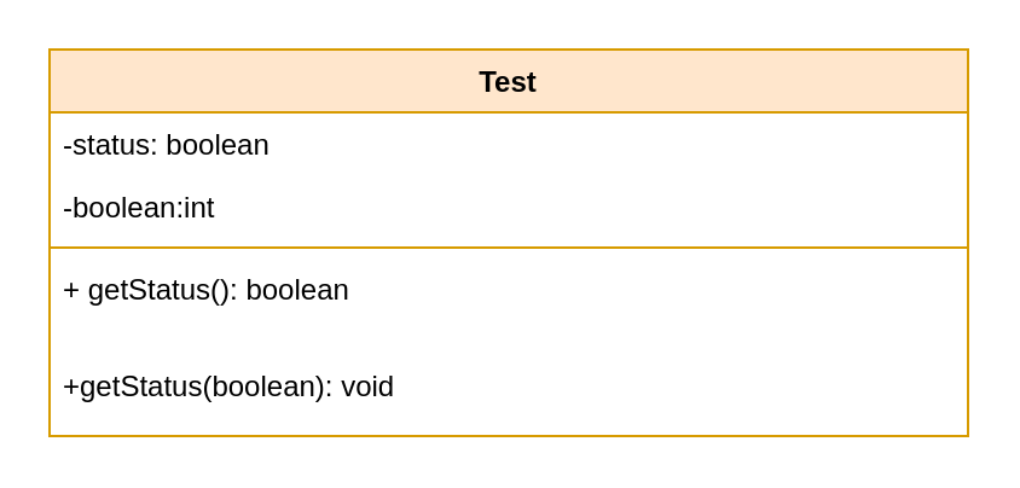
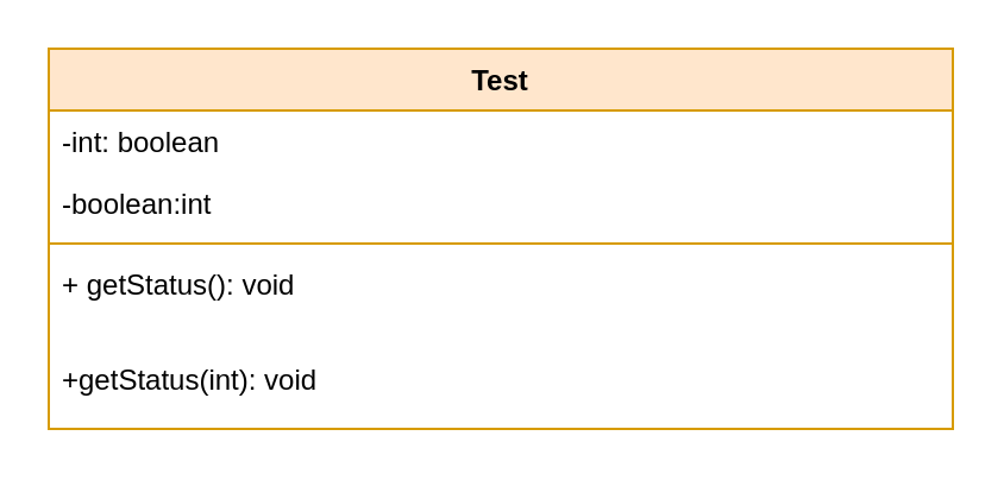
  <mxCell id="0" />
  <mxCell id="1" parent="0" />
  <mxCell id="2" value="Test&#10;" style="swimlane;fontStyle=1;align=center;verticalAlign=top;childLayout=stackLayout;horizontal=1;startSize=26;horizontalStack=0;resizeParent=1;resizeParentMax=0;resizeLast=0;collapsible=1;marginBottom=0;fillColor=#ffe6cc;strokeColor=#d79b00;" vertex="1" parent="1"><mxGeometry x="20" y="20" width="380" height="160" as="geometry" /></mxCell>
- <mxCell id="3" value="-status: boolean" style="text;strokeColor=none;fillColor=none;align=left;verticalAlign=top;spacingLeft=4;spacingRight=4;overflow=hidden;rotatable=0;points=[[0,0.5],[1,0.5]];portConstraint=eastwest;" vertex="1" parent="2"><mxGeometry y="26" width="380" height="26" as="geometry" /></mxCell>
+ <mxCell id="3" value="-int: boolean" style="text;strokeColor=none;fillColor=none;align=left;verticalAlign=top;spacingLeft=4;spacingRight=4;overflow=hidden;rotatable=0;points=[[0,0.5],[1,0.5]];portConstraint=eastwest;" vertex="1" parent="2"><mxGeometry y="26" width="380" height="26" as="geometry" /></mxCell>
  <mxCell id="4" value="-boolean:int" style="text;strokeColor=none;fillColor=none;align=left;verticalAlign=top;spacingLeft=4;spacingRight=4;overflow=hidden;rotatable=0;points=[[0,0.5],[1,0.5]];portConstraint=eastwest;" vertex="1" parent="2"><mxGeometry y="52" width="380" height="26" as="geometry" /></mxCell>
  <mxCell id="5" value="" style="line;strokeWidth=1;fillColor=none;align=left;verticalAlign=middle;spacingTop=-1;spacingLeft=3;spacingRight=3;rotatable=0;labelPosition=right;points=[];portConstraint=eastwest;strokeColor=inherit;" vertex="1" parent="2"><mxGeometry y="78" width="380" height="8" as="geometry" /></mxCell>
- <mxCell id="6" value="+ getStatus(): boolean" style="text;strokeColor=none;fillColor=none;align=left;verticalAlign=top;spacingLeft=4;spacingRight=4;overflow=hidden;rotatable=0;points=[[0,0.5],[1,0.5]];portConstraint=eastwest;" vertex="1" parent="2"><mxGeometry y="86" width="380" height="40" as="geometry" /></mxCell>
- <mxCell id="7" value="+getStatus(boolean): void" style="text;strokeColor=none;fillColor=none;align=left;verticalAlign=top;spacingLeft=4;spacingRight=4;overflow=hidden;rotatable=0;points=[[0,0.5],[1,0.5]];portConstraint=eastwest;" vertex="1" parent="2"><mxGeometry y="126" width="380" height="34" as="geometry" /></mxCell>
+ <mxCell id="6" value="+ getStatus(): void" style="text;strokeColor=none;fillColor=none;align=left;verticalAlign=top;spacingLeft=4;spacingRight=4;overflow=hidden;rotatable=0;points=[[0,0.5],[1,0.5]];portConstraint=eastwest;" vertex="1" parent="2"><mxGeometry y="86" width="380" height="40" as="geometry" /></mxCell>
+ <mxCell id="7" value="+getStatus(int): void" style="text;strokeColor=none;fillColor=none;align=left;verticalAlign=top;spacingLeft=4;spacingRight=4;overflow=hidden;rotatable=0;points=[[0,0.5],[1,0.5]];portConstraint=eastwest;" vertex="1" parent="2"><mxGeometry y="126" width="380" height="34" as="geometry" /></mxCell>
